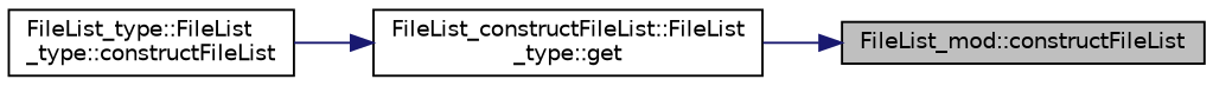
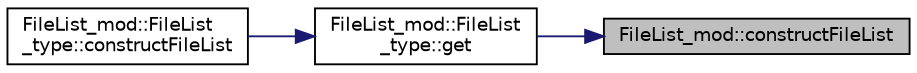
  digraph {
    rankdir=RL
    node [color=black fillcolor=white fontname=Helvetica fontsize=10 shape=record style=filled]
    edge [color=midnightblue dir=back fontname=Helvetica fontsize=10 labelfontname=Helvetica labelfontsize=10 style=solid]
    n1 [fillcolor=grey75 fontcolor=black height=0.2 label="FileList_mod::constructFileList" width=0.4]
-   n2 [height=0.2 label="FileList_constructFileList::FileList\l_type::get" width=0.4]
-   n3 [height=0.2 label="FileList_type::FileList\l_type::constructFileList" width=0.4]
+   n2 [height=0.2 label="FileList_mod::FileList\l_type::get" width=0.4]
+   n3 [height=0.2 label="FileList_mod::FileList\l_type::constructFileList" width=0.4]
    n1 -> n2
    n2 -> n3
  }
